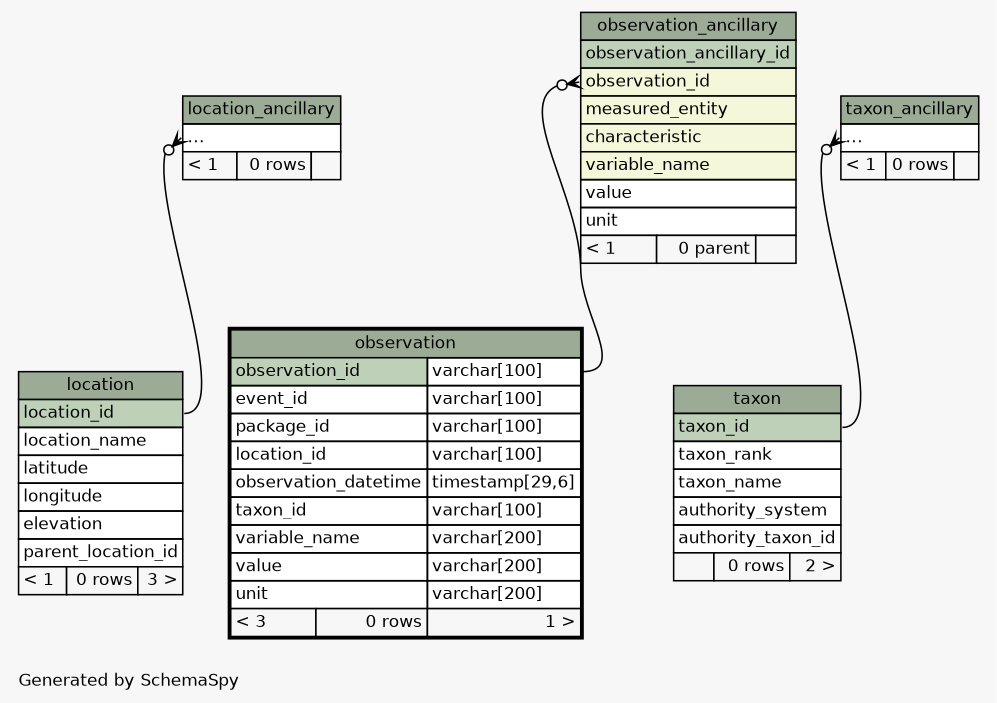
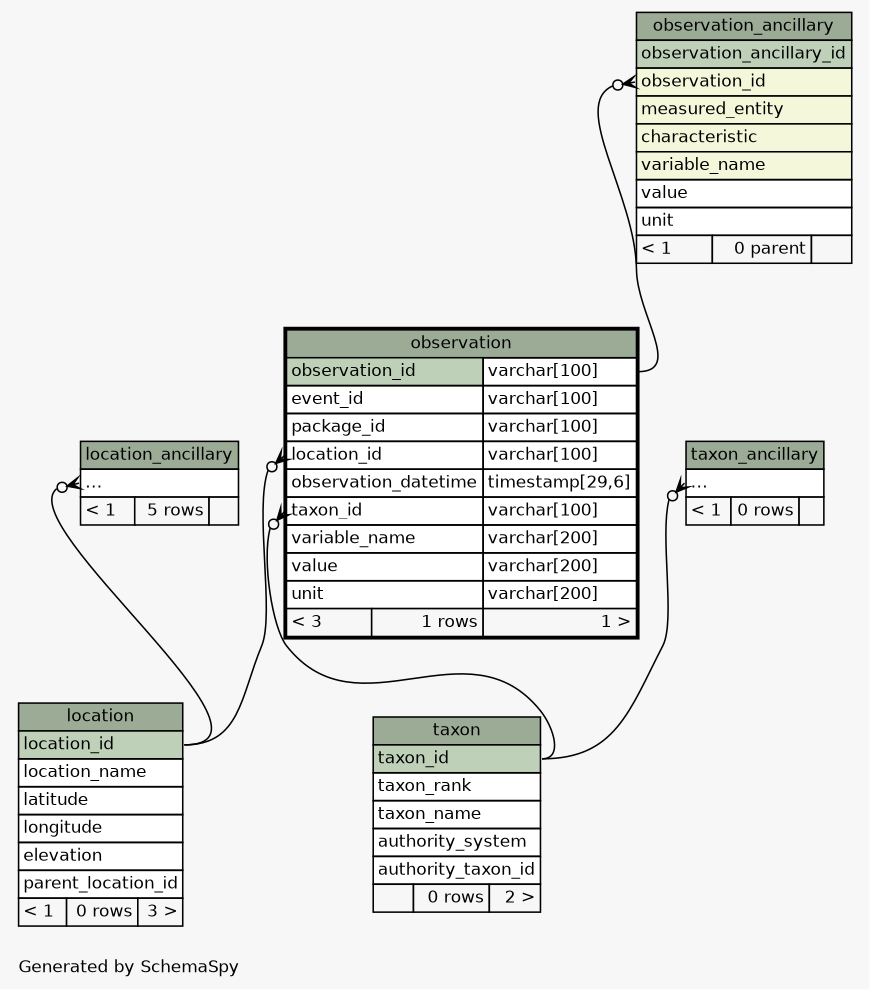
  digraph {
    bgcolor="#f7f7f7"
    fontname=Helvetica
    fontsize=11
    label="\nGenerated by SchemaSpy"
    labeljust=l
    nodesep=0.18
    rankdir=TB
    ranksep=0.46
    node [fontname=Helvetica fontsize=11 shape=plaintext]
    edge [arrowhead=none arrowsize=0.8 arrowtail=crowodot dir=back headport="location_id:e" tailport="elipses:w"]
-   n1 [label=<     <TABLE BORDER="0" CELLBORDER="1" CELLSPACING="0" BGCOLOR="#ffffff">       <TR><TD COLSPAN="3" BGCOLOR="#9bab96" ALIGN="CENTER">location_ancillary</TD></TR>       <TR><TD PORT="elipses" COLSPAN="3" ALIGN="LEFT">...</TD></TR>       <TR><TD ALIGN="LEFT" BGCOLOR="#f7f7f7">&lt; 1</TD><TD ALIGN="RIGHT" BGCOLOR="#f7f7f7">0 rows</TD><TD ALIGN="RIGHT" BGCOLOR="#f7f7f7">  </TD></TR>     </TABLE>>]
+   n1 [label=<     <TABLE BORDER="0" CELLBORDER="1" CELLSPACING="0" BGCOLOR="#ffffff">       <TR><TD COLSPAN="3" BGCOLOR="#9bab96" ALIGN="CENTER">location_ancillary</TD></TR>       <TR><TD PORT="elipses" COLSPAN="3" ALIGN="LEFT">...</TD></TR>       <TR><TD ALIGN="LEFT" BGCOLOR="#f7f7f7">&lt; 1</TD><TD ALIGN="RIGHT" BGCOLOR="#f7f7f7">5 rows</TD><TD ALIGN="RIGHT" BGCOLOR="#f7f7f7">  </TD></TR>     </TABLE>>]
    n2 [label=<     <TABLE BORDER="0" CELLBORDER="1" CELLSPACING="0" BGCOLOR="#ffffff">       <TR><TD COLSPAN="3" BGCOLOR="#9bab96" ALIGN="CENTER">location</TD></TR>       <TR><TD PORT="location_id" COLSPAN="3" BGCOLOR="#bed1b8" ALIGN="LEFT">location_id</TD></TR>       <TR><TD PORT="location_name" COLSPAN="3" ALIGN="LEFT">location_name</TD></TR>       <TR><TD PORT="latitude" COLSPAN="3" ALIGN="LEFT">latitude</TD></TR>       <TR><TD PORT="longitude" COLSPAN="3" ALIGN="LEFT">longitude</TD></TR>       <TR><TD PORT="elevation" COLSPAN="3" ALIGN="LEFT">elevation</TD></TR>       <TR><TD PORT="parent_location_id" COLSPAN="3" ALIGN="LEFT">parent_location_id</TD></TR>       <TR><TD ALIGN="LEFT" BGCOLOR="#f7f7f7">&lt; 1</TD><TD ALIGN="RIGHT" BGCOLOR="#f7f7f7">0 rows</TD><TD ALIGN="RIGHT" BGCOLOR="#f7f7f7">3 &gt;</TD></TR>     </TABLE>>]
-   n3 [label=<     <TABLE BORDER="2" CELLBORDER="1" CELLSPACING="0" BGCOLOR="#ffffff">       <TR><TD COLSPAN="3" BGCOLOR="#9bab96" ALIGN="CENTER">observation</TD></TR>       <TR><TD PORT="observation_id" COLSPAN="2" BGCOLOR="#bed1b8" ALIGN="LEFT">observation_id</TD><TD PORT="observation_id.type" ALIGN="LEFT">varchar[100]</TD></TR>       <TR><TD PORT="event_id" COLSPAN="2" ALIGN="LEFT">event_id</TD><TD PORT="event_id.type" ALIGN="LEFT">varchar[100]</TD></TR>       <TR><TD PORT="package_id" COLSPAN="2" ALIGN="LEFT">package_id</TD><TD PORT="package_id.type" ALIGN="LEFT">varchar[100]</TD></TR>       <TR><TD PORT="location_id" COLSPAN="2" ALIGN="LEFT">location_id</TD><TD PORT="location_id.type" ALIGN="LEFT">varchar[100]</TD></TR>       <TR><TD PORT="observation_datetime" COLSPAN="2" ALIGN="LEFT">observation_datetime</TD><TD PORT="observation_datetime.type" ALIGN="LEFT">timestamp[29,6]</TD></TR>       <TR><TD PORT="taxon_id" COLSPAN="2" ALIGN="LEFT">taxon_id</TD><TD PORT="taxon_id.type" ALIGN="LEFT">varchar[100]</TD></TR>       <TR><TD PORT="variable_name" COLSPAN="2" ALIGN="LEFT">variable_name</TD><TD PORT="variable_name.type" ALIGN="LEFT">varchar[200]</TD></TR>       <TR><TD PORT="value" COLSPAN="2" ALIGN="LEFT">value</TD><TD PORT="value.type" ALIGN="LEFT">varchar[200]</TD></TR>       <TR><TD PORT="unit" COLSPAN="2" ALIGN="LEFT">unit</TD><TD PORT="unit.type" ALIGN="LEFT">varchar[200]</TD></TR>       <TR><TD ALIGN="LEFT" BGCOLOR="#f7f7f7">&lt; 3</TD><TD ALIGN="RIGHT" BGCOLOR="#f7f7f7">0 rows</TD><TD ALIGN="RIGHT" BGCOLOR="#f7f7f7">1 &gt;</TD></TR>     </TABLE>>]
+   n3 [label=<     <TABLE BORDER="2" CELLBORDER="1" CELLSPACING="0" BGCOLOR="#ffffff">       <TR><TD COLSPAN="3" BGCOLOR="#9bab96" ALIGN="CENTER">observation</TD></TR>       <TR><TD PORT="observation_id" COLSPAN="2" BGCOLOR="#bed1b8" ALIGN="LEFT">observation_id</TD><TD PORT="observation_id.type" ALIGN="LEFT">varchar[100]</TD></TR>       <TR><TD PORT="event_id" COLSPAN="2" ALIGN="LEFT">event_id</TD><TD PORT="event_id.type" ALIGN="LEFT">varchar[100]</TD></TR>       <TR><TD PORT="package_id" COLSPAN="2" ALIGN="LEFT">package_id</TD><TD PORT="package_id.type" ALIGN="LEFT">varchar[100]</TD></TR>       <TR><TD PORT="location_id" COLSPAN="2" ALIGN="LEFT">location_id</TD><TD PORT="location_id.type" ALIGN="LEFT">varchar[100]</TD></TR>       <TR><TD PORT="observation_datetime" COLSPAN="2" ALIGN="LEFT">observation_datetime</TD><TD PORT="observation_datetime.type" ALIGN="LEFT">timestamp[29,6]</TD></TR>       <TR><TD PORT="taxon_id" COLSPAN="2" ALIGN="LEFT">taxon_id</TD><TD PORT="taxon_id.type" ALIGN="LEFT">varchar[100]</TD></TR>       <TR><TD PORT="variable_name" COLSPAN="2" ALIGN="LEFT">variable_name</TD><TD PORT="variable_name.type" ALIGN="LEFT">varchar[200]</TD></TR>       <TR><TD PORT="value" COLSPAN="2" ALIGN="LEFT">value</TD><TD PORT="value.type" ALIGN="LEFT">varchar[200]</TD></TR>       <TR><TD PORT="unit" COLSPAN="2" ALIGN="LEFT">unit</TD><TD PORT="unit.type" ALIGN="LEFT">varchar[200]</TD></TR>       <TR><TD ALIGN="LEFT" BGCOLOR="#f7f7f7">&lt; 3</TD><TD ALIGN="RIGHT" BGCOLOR="#f7f7f7">1 rows</TD><TD ALIGN="RIGHT" BGCOLOR="#f7f7f7">1 &gt;</TD></TR>     </TABLE>>]
    n4 [label=<     <TABLE BORDER="0" CELLBORDER="1" CELLSPACING="0" BGCOLOR="#ffffff">       <TR><TD COLSPAN="3" BGCOLOR="#9bab96" ALIGN="CENTER">taxon</TD></TR>       <TR><TD PORT="taxon_id" COLSPAN="3" BGCOLOR="#bed1b8" ALIGN="LEFT">taxon_id</TD></TR>       <TR><TD PORT="taxon_rank" COLSPAN="3" ALIGN="LEFT">taxon_rank</TD></TR>       <TR><TD PORT="taxon_name" COLSPAN="3" ALIGN="LEFT">taxon_name</TD></TR>       <TR><TD PORT="authority_system" COLSPAN="3" ALIGN="LEFT">authority_system</TD></TR>       <TR><TD PORT="authority_taxon_id" COLSPAN="3" ALIGN="LEFT">authority_taxon_id</TD></TR>       <TR><TD ALIGN="LEFT" BGCOLOR="#f7f7f7">  </TD><TD ALIGN="RIGHT" BGCOLOR="#f7f7f7">0 rows</TD><TD ALIGN="RIGHT" BGCOLOR="#f7f7f7">2 &gt;</TD></TR>     </TABLE>>]
    n5 [label=<     <TABLE BORDER="0" CELLBORDER="1" CELLSPACING="0" BGCOLOR="#ffffff">       <TR><TD COLSPAN="3" BGCOLOR="#9bab96" ALIGN="CENTER">observation_ancillary</TD></TR>       <TR><TD PORT="observation_ancillary_id" COLSPAN="3" BGCOLOR="#bed1b8" ALIGN="LEFT">observation_ancillary_id</TD></TR>       <TR><TD PORT="observation_id" COLSPAN="3" BGCOLOR="#f4f7da" ALIGN="LEFT">observation_id</TD></TR>       <TR><TD PORT="measured_entity" COLSPAN="3" BGCOLOR="#f4f7da" ALIGN="LEFT">measured_entity</TD></TR>       <TR><TD PORT="characteristic" COLSPAN="3" BGCOLOR="#f4f7da" ALIGN="LEFT">characteristic</TD></TR>       <TR><TD PORT="variable_name" COLSPAN="3" BGCOLOR="#f4f7da" ALIGN="LEFT">variable_name</TD></TR>       <TR><TD PORT="value" COLSPAN="3" ALIGN="LEFT">value</TD></TR>       <TR><TD PORT="unit" COLSPAN="3" ALIGN="LEFT">unit</TD></TR>       <TR><TD ALIGN="LEFT" BGCOLOR="#f7f7f7">&lt; 1</TD><TD ALIGN="RIGHT" BGCOLOR="#f7f7f7">0 parent</TD><TD ALIGN="RIGHT" BGCOLOR="#f7f7f7">  </TD></TR>     </TABLE>>]
    n6 [label=<     <TABLE BORDER="0" CELLBORDER="1" CELLSPACING="0" BGCOLOR="#ffffff">       <TR><TD COLSPAN="3" BGCOLOR="#9bab96" ALIGN="CENTER">taxon_ancillary</TD></TR>       <TR><TD PORT="elipses" COLSPAN="3" ALIGN="LEFT">...</TD></TR>       <TR><TD ALIGN="LEFT" BGCOLOR="#f7f7f7">&lt; 1</TD><TD ALIGN="RIGHT" BGCOLOR="#f7f7f7">0 rows</TD><TD ALIGN="RIGHT" BGCOLOR="#f7f7f7">  </TD></TR>     </TABLE>>]
    n1 -> n2
+   n3 -> n2 [tailport="location_id:w"]
+   n3 -> n4 [headport="taxon_id:e" tailport="taxon_id:w"]
    n5 -> n3 [headport="observation_id.type:e" tailport="observation_id:w"]
    n6 -> n4 [headport="taxon_id:e"]
  }
